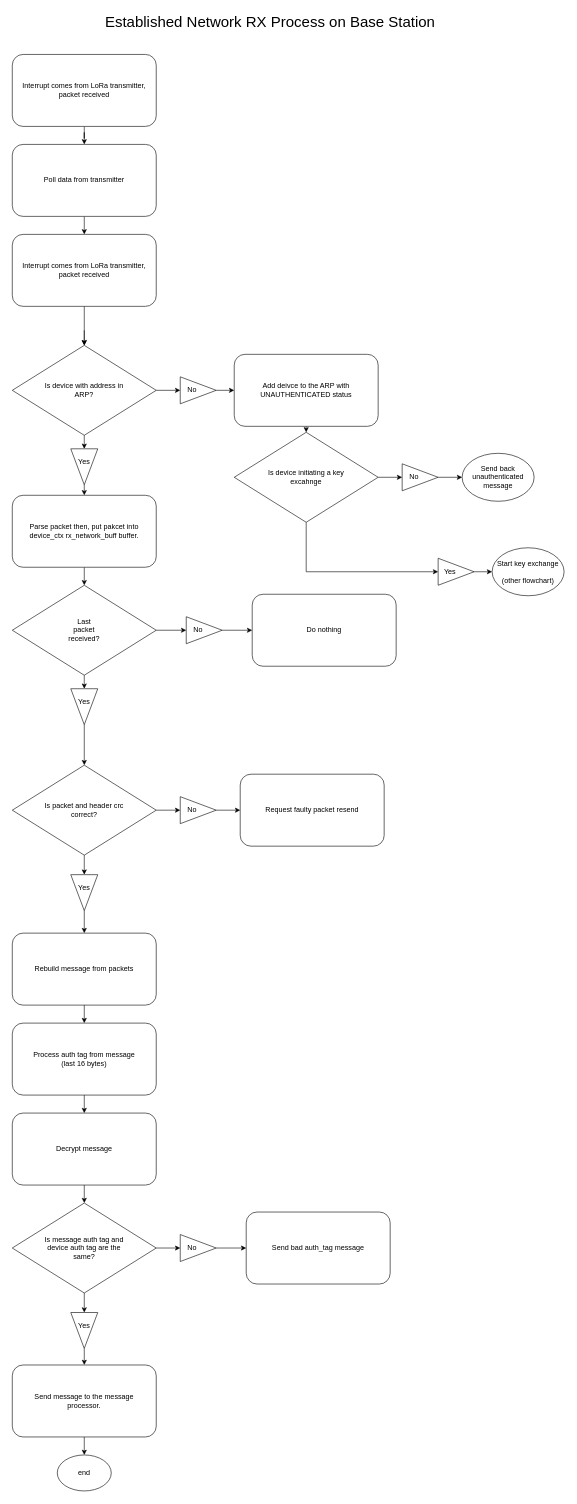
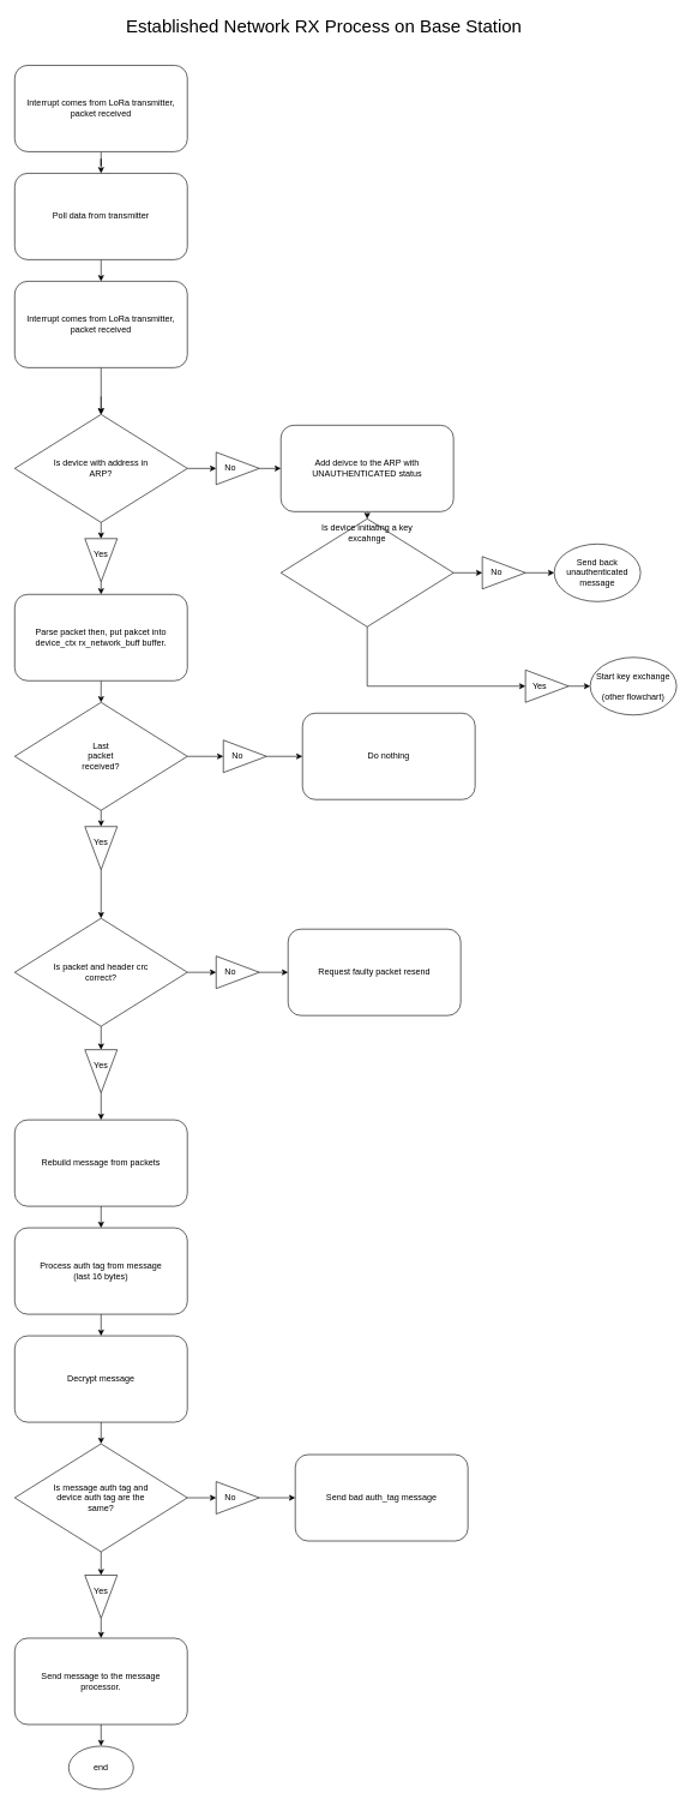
  <mxCell id="0" />
  <mxCell id="1" parent="0" />
  <mxCell id="2" value="&lt;font style=&quot;font-size: 25px;&quot;&gt;Established Network RX Process on Base Station&lt;br&gt;&lt;/font&gt;" style="text;html=1;strokeColor=none;fillColor=none;align=center;verticalAlign=middle;whiteSpace=wrap;rounded=0;" parent="1" vertex="1"><mxGeometry x="140" y="20" width="620" height="30" as="geometry" /></mxCell>
  <mxCell id="3" style="edgeStyle=orthogonalEdgeStyle;rounded=0;orthogonalLoop=1;jettySize=auto;html=1;entryX=0.5;entryY=0;entryDx=0;entryDy=0;fontSize=12;" parent="1" source="4" target="7" edge="1"><mxGeometry relative="1" as="geometry" /></mxCell>
  <mxCell id="4" value="" style="rounded=1;whiteSpace=wrap;html=1;fontSize=25;" parent="1" vertex="1"><mxGeometry x="20" y="90" width="240" height="120" as="geometry" /></mxCell>
  <mxCell id="5" value="Interrupt comes from LoRa transmitter, packet received" style="text;html=1;strokeColor=none;fillColor=none;align=center;verticalAlign=middle;whiteSpace=wrap;rounded=0;fontSize=12;" parent="1" vertex="1"><mxGeometry x="30" y="100" width="220" height="100" as="geometry" /></mxCell>
  <mxCell id="6" style="edgeStyle=orthogonalEdgeStyle;rounded=0;orthogonalLoop=1;jettySize=auto;html=1;exitX=0.5;exitY=1;exitDx=0;exitDy=0;entryX=0.5;entryY=0;entryDx=0;entryDy=0;fontSize=12;" parent="1" source="7" target="10" edge="1"><mxGeometry relative="1" as="geometry" /></mxCell>
  <mxCell id="7" value="" style="rounded=1;whiteSpace=wrap;html=1;fontSize=25;" parent="1" vertex="1"><mxGeometry x="20" y="240" width="240" height="120" as="geometry" /></mxCell>
  <mxCell id="8" value="Poll data from transmitter" style="text;html=1;strokeColor=none;fillColor=none;align=center;verticalAlign=middle;whiteSpace=wrap;rounded=0;fontSize=12;" parent="1" vertex="1"><mxGeometry x="30" y="250" width="220" height="100" as="geometry" /></mxCell>
  <mxCell id="9" style="edgeStyle=orthogonalEdgeStyle;rounded=0;orthogonalLoop=1;jettySize=auto;html=1;exitX=0.5;exitY=1;exitDx=0;exitDy=0;entryX=0.5;entryY=0;entryDx=0;entryDy=0;fontSize=12;" parent="1" source="10" target="33" edge="1"><mxGeometry relative="1" as="geometry"><mxPoint x="140" y="562.5" as="targetPoint" /></mxGeometry></mxCell>
  <mxCell id="10" value="" style="rounded=1;whiteSpace=wrap;html=1;fontSize=25;" parent="1" vertex="1"><mxGeometry x="20" y="390" width="240" height="120" as="geometry" /></mxCell>
  <mxCell id="11" value="Interrupt comes from LoRa transmitter, packet received" style="text;html=1;strokeColor=none;fillColor=none;align=center;verticalAlign=middle;whiteSpace=wrap;rounded=0;fontSize=12;" parent="1" vertex="1"><mxGeometry x="30" y="400" width="220" height="100" as="geometry" /></mxCell>
  <mxCell id="12" style="edgeStyle=orthogonalEdgeStyle;rounded=0;orthogonalLoop=1;jettySize=auto;html=1;exitX=0.5;exitY=1;exitDx=0;exitDy=0;entryX=0.5;entryY=0;entryDx=0;entryDy=0;fontSize=12;" parent="1" source="13" target="17" edge="1"><mxGeometry relative="1" as="geometry" /></mxCell>
  <mxCell id="13" value="" style="rounded=1;whiteSpace=wrap;html=1;fontSize=25;" parent="1" vertex="1"><mxGeometry x="20" y="825" width="240" height="120" as="geometry" /></mxCell>
  <mxCell id="14" value="Parse packet then, put pakcet into device_ctx rx_network_buff buffer." style="text;html=1;strokeColor=none;fillColor=none;align=center;verticalAlign=middle;whiteSpace=wrap;rounded=0;fontSize=12;" parent="1" vertex="1"><mxGeometry x="30" y="835" width="220" height="100" as="geometry" /></mxCell>
  <mxCell id="15" style="edgeStyle=orthogonalEdgeStyle;rounded=0;orthogonalLoop=1;jettySize=auto;html=1;exitX=0.5;exitY=1;exitDx=0;exitDy=0;entryX=0;entryY=0.5;entryDx=0;entryDy=0;fontSize=12;" parent="1" source="17" target="23" edge="1"><mxGeometry relative="1" as="geometry" /></mxCell>
  <mxCell id="16" style="edgeStyle=orthogonalEdgeStyle;rounded=0;orthogonalLoop=1;jettySize=auto;html=1;exitX=1;exitY=0.5;exitDx=0;exitDy=0;entryX=0;entryY=0.5;entryDx=0;entryDy=0;fontSize=12;" parent="1" source="17" target="21" edge="1"><mxGeometry relative="1" as="geometry" /></mxCell>
  <mxCell id="17" value="" style="rhombus;whiteSpace=wrap;html=1;fontSize=12;" parent="1" vertex="1"><mxGeometry x="20" y="975" width="240" height="150" as="geometry" /></mxCell>
  <mxCell id="18" value="Last packet received?" style="text;html=1;strokeColor=none;fillColor=none;align=center;verticalAlign=middle;whiteSpace=wrap;rounded=0;fontSize=12;" parent="1" vertex="1"><mxGeometry x="110" y="1035" width="60" height="30" as="geometry" /></mxCell>
  <mxCell id="19" style="edgeStyle=orthogonalEdgeStyle;rounded=0;orthogonalLoop=1;jettySize=auto;html=1;exitX=1;exitY=0.5;exitDx=0;exitDy=0;entryX=0;entryY=0.5;entryDx=0;entryDy=0;fontSize=12;" parent="1" source="20" target="28" edge="1"><mxGeometry relative="1" as="geometry" /></mxCell>
  <mxCell id="20" value="" style="triangle;whiteSpace=wrap;html=1;fontSize=12;" parent="1" vertex="1"><mxGeometry x="310" y="1027.5" width="60" height="45" as="geometry" /></mxCell>
  <mxCell id="21" value="No" style="text;html=1;strokeColor=none;fillColor=none;align=center;verticalAlign=middle;whiteSpace=wrap;rounded=0;fontSize=12;" parent="1" vertex="1"><mxGeometry x="310" y="1035" width="40" height="30" as="geometry" /></mxCell>
  <mxCell id="22" style="edgeStyle=orthogonalEdgeStyle;rounded=0;orthogonalLoop=1;jettySize=auto;html=1;exitX=1;exitY=0.5;exitDx=0;exitDy=0;entryX=0.5;entryY=0;entryDx=0;entryDy=0;" edge="1" parent="1" source="23" target="69"><mxGeometry relative="1" as="geometry" /></mxCell>
  <mxCell id="23" value="" style="triangle;whiteSpace=wrap;html=1;fontSize=12;rotation=90;" parent="1" vertex="1"><mxGeometry x="110" y="1155" width="60" height="45" as="geometry" /></mxCell>
  <mxCell id="24" value="Yes" style="text;html=1;strokeColor=none;fillColor=none;align=center;verticalAlign=middle;whiteSpace=wrap;rounded=0;fontSize=12;" parent="1" vertex="1"><mxGeometry x="125" y="1155" width="30" height="30" as="geometry" /></mxCell>
  <mxCell id="25" style="edgeStyle=orthogonalEdgeStyle;rounded=0;orthogonalLoop=1;jettySize=auto;html=1;exitX=0.5;exitY=1;exitDx=0;exitDy=0;entryX=0.5;entryY=0;entryDx=0;entryDy=0;fontSize=12;" parent="1" source="26" target="45" edge="1"><mxGeometry relative="1" as="geometry" /></mxCell>
  <mxCell id="26" value="" style="rounded=1;whiteSpace=wrap;html=1;fontSize=25;" parent="1" vertex="1"><mxGeometry x="20" y="1555" width="240" height="120" as="geometry" /></mxCell>
  <mxCell id="27" value="Rebuild message from packets" style="text;html=1;strokeColor=none;fillColor=none;align=center;verticalAlign=middle;whiteSpace=wrap;rounded=0;fontSize=12;" parent="1" vertex="1"><mxGeometry x="30" y="1565" width="220" height="100" as="geometry" /></mxCell>
  <mxCell id="28" value="" style="rounded=1;whiteSpace=wrap;html=1;fontSize=25;" parent="1" vertex="1"><mxGeometry x="420" y="990" width="240" height="120" as="geometry" /></mxCell>
  <mxCell id="29" value="Do nothing" style="text;html=1;strokeColor=none;fillColor=none;align=center;verticalAlign=middle;whiteSpace=wrap;rounded=0;fontSize=12;" parent="1" vertex="1"><mxGeometry x="430" y="1000" width="220" height="100" as="geometry" /></mxCell>
  <mxCell id="30" style="edgeStyle=orthogonalEdgeStyle;rounded=0;orthogonalLoop=1;jettySize=auto;html=1;exitX=1;exitY=0.5;exitDx=0;exitDy=0;entryX=0.5;entryY=0;entryDx=0;entryDy=0;fontSize=12;" parent="1" target="33" edge="1"><mxGeometry relative="1" as="geometry"><mxPoint x="140" y="550" as="sourcePoint" /></mxGeometry></mxCell>
  <mxCell id="31" style="edgeStyle=orthogonalEdgeStyle;rounded=0;orthogonalLoop=1;jettySize=auto;html=1;exitX=0.5;exitY=1;exitDx=0;exitDy=0;entryX=0;entryY=0.5;entryDx=0;entryDy=0;fontSize=12;" parent="1" source="33" target="36" edge="1"><mxGeometry relative="1" as="geometry" /></mxCell>
  <mxCell id="32" style="edgeStyle=orthogonalEdgeStyle;rounded=0;orthogonalLoop=1;jettySize=auto;html=1;exitX=1;exitY=0.5;exitDx=0;exitDy=0;entryX=0;entryY=0.5;entryDx=0;entryDy=0;fontSize=12;" parent="1" source="33" target="40" edge="1"><mxGeometry relative="1" as="geometry" /></mxCell>
  <mxCell id="33" value="" style="rhombus;whiteSpace=wrap;html=1;fontSize=12;" parent="1" vertex="1"><mxGeometry x="20" y="575" width="240" height="150" as="geometry" /></mxCell>
  <mxCell id="34" value="Is device with address in ARP?" style="text;html=1;strokeColor=none;fillColor=none;align=center;verticalAlign=middle;whiteSpace=wrap;rounded=0;fontSize=12;" parent="1" vertex="1"><mxGeometry x="60" y="635" width="160" height="30" as="geometry" /></mxCell>
  <mxCell id="35" style="edgeStyle=orthogonalEdgeStyle;rounded=0;orthogonalLoop=1;jettySize=auto;html=1;exitX=1;exitY=0.5;exitDx=0;exitDy=0;entryX=0.5;entryY=0;entryDx=0;entryDy=0;fontSize=12;" parent="1" source="36" target="13" edge="1"><mxGeometry relative="1" as="geometry" /></mxCell>
  <mxCell id="36" value="" style="triangle;whiteSpace=wrap;html=1;fontSize=12;rotation=90;" parent="1" vertex="1"><mxGeometry x="110" y="755" width="60" height="45" as="geometry" /></mxCell>
  <mxCell id="37" value="Yes" style="text;html=1;strokeColor=none;fillColor=none;align=center;verticalAlign=middle;whiteSpace=wrap;rounded=0;fontSize=12;" parent="1" vertex="1"><mxGeometry x="125" y="755" width="30" height="30" as="geometry" /></mxCell>
  <mxCell id="38" style="edgeStyle=orthogonalEdgeStyle;rounded=0;orthogonalLoop=1;jettySize=auto;html=1;exitX=1;exitY=0.5;exitDx=0;exitDy=0;entryX=0;entryY=0.5;entryDx=0;entryDy=0;fontSize=12;" parent="1" source="39" target="42" edge="1"><mxGeometry relative="1" as="geometry" /></mxCell>
  <mxCell id="39" value="" style="triangle;whiteSpace=wrap;html=1;fontSize=12;" parent="1" vertex="1"><mxGeometry x="300" y="627.5" width="60" height="45" as="geometry" /></mxCell>
  <mxCell id="40" value="No" style="text;html=1;strokeColor=none;fillColor=none;align=center;verticalAlign=middle;whiteSpace=wrap;rounded=0;fontSize=12;" parent="1" vertex="1"><mxGeometry x="300" y="635" width="40" height="30" as="geometry" /></mxCell>
  <mxCell id="41" style="edgeStyle=orthogonalEdgeStyle;rounded=0;orthogonalLoop=1;jettySize=auto;html=1;exitX=0.5;exitY=1;exitDx=0;exitDy=0;entryX=0.5;entryY=0;entryDx=0;entryDy=0;" edge="1" parent="1" source="42" target="81"><mxGeometry relative="1" as="geometry" /></mxCell>
  <mxCell id="42" value="" style="rounded=1;whiteSpace=wrap;html=1;fontSize=25;" parent="1" vertex="1"><mxGeometry x="390" y="590" width="240" height="120" as="geometry" /></mxCell>
  <mxCell id="43" value="&lt;div&gt;Add deivce to the ARP with UNAUTHENTICATED status&lt;/div&gt;" style="text;html=1;strokeColor=none;fillColor=none;align=center;verticalAlign=middle;whiteSpace=wrap;rounded=0;fontSize=12;" parent="1" vertex="1"><mxGeometry x="400" y="600" width="220" height="100" as="geometry" /></mxCell>
  <mxCell id="44" style="edgeStyle=orthogonalEdgeStyle;rounded=0;orthogonalLoop=1;jettySize=auto;html=1;exitX=0.5;exitY=1;exitDx=0;exitDy=0;entryX=0.5;entryY=0;entryDx=0;entryDy=0;fontSize=12;" parent="1" source="45" target="48" edge="1"><mxGeometry relative="1" as="geometry" /></mxCell>
  <mxCell id="45" value="" style="rounded=1;whiteSpace=wrap;html=1;fontSize=25;" parent="1" vertex="1"><mxGeometry x="20" y="1705" width="240" height="120" as="geometry" /></mxCell>
  <mxCell id="46" value="&lt;div&gt;Process auth tag from message&lt;/div&gt;&lt;div&gt;(last 16 bytes)&lt;br&gt;&lt;/div&gt;" style="text;html=1;strokeColor=none;fillColor=none;align=center;verticalAlign=middle;whiteSpace=wrap;rounded=0;fontSize=12;" parent="1" vertex="1"><mxGeometry x="30" y="1715" width="220" height="100" as="geometry" /></mxCell>
  <mxCell id="47" style="edgeStyle=orthogonalEdgeStyle;rounded=0;orthogonalLoop=1;jettySize=auto;html=1;exitX=0.5;exitY=1;exitDx=0;exitDy=0;entryX=0.5;entryY=0;entryDx=0;entryDy=0;fontSize=12;" parent="1" source="48" target="52" edge="1"><mxGeometry relative="1" as="geometry" /></mxCell>
  <mxCell id="48" value="" style="rounded=1;whiteSpace=wrap;html=1;fontSize=25;" parent="1" vertex="1"><mxGeometry x="20" y="1855" width="240" height="120" as="geometry" /></mxCell>
  <mxCell id="49" value="Decrypt message" style="text;html=1;strokeColor=none;fillColor=none;align=center;verticalAlign=middle;whiteSpace=wrap;rounded=0;fontSize=12;" parent="1" vertex="1"><mxGeometry x="30" y="1865" width="220" height="100" as="geometry" /></mxCell>
  <mxCell id="50" style="edgeStyle=orthogonalEdgeStyle;rounded=0;orthogonalLoop=1;jettySize=auto;html=1;exitX=1;exitY=0.5;exitDx=0;exitDy=0;entryX=0;entryY=0.5;entryDx=0;entryDy=0;fontSize=12;" parent="1" source="52" target="59" edge="1"><mxGeometry relative="1" as="geometry" /></mxCell>
  <mxCell id="51" style="edgeStyle=orthogonalEdgeStyle;rounded=0;orthogonalLoop=1;jettySize=auto;html=1;exitX=0.5;exitY=1;exitDx=0;exitDy=0;entryX=0;entryY=0.5;entryDx=0;entryDy=0;fontSize=12;" parent="1" source="52" target="55" edge="1"><mxGeometry relative="1" as="geometry" /></mxCell>
  <mxCell id="52" value="" style="rhombus;whiteSpace=wrap;html=1;fontSize=12;" parent="1" vertex="1"><mxGeometry x="20" y="2005" width="240" height="150" as="geometry" /></mxCell>
  <mxCell id="53" value="Is message auth tag and device auth tag are the same?" style="text;html=1;strokeColor=none;fillColor=none;align=center;verticalAlign=middle;whiteSpace=wrap;rounded=0;fontSize=12;" parent="1" vertex="1"><mxGeometry x="70" y="2065" width="140" height="30" as="geometry" /></mxCell>
  <mxCell id="54" style="edgeStyle=orthogonalEdgeStyle;rounded=0;orthogonalLoop=1;jettySize=auto;html=1;exitX=1;exitY=0.5;exitDx=0;exitDy=0;entryX=0.5;entryY=0;entryDx=0;entryDy=0;fontSize=12;" parent="1" source="55" target="63" edge="1"><mxGeometry relative="1" as="geometry" /></mxCell>
  <mxCell id="55" value="" style="triangle;whiteSpace=wrap;html=1;fontSize=12;rotation=90;" parent="1" vertex="1"><mxGeometry x="110" y="2195" width="60" height="45" as="geometry" /></mxCell>
  <mxCell id="56" value="Yes" style="text;html=1;strokeColor=none;fillColor=none;align=center;verticalAlign=middle;whiteSpace=wrap;rounded=0;fontSize=12;" parent="1" vertex="1"><mxGeometry x="125" y="2195" width="30" height="30" as="geometry" /></mxCell>
  <mxCell id="57" style="edgeStyle=orthogonalEdgeStyle;rounded=0;orthogonalLoop=1;jettySize=auto;html=1;exitX=1;exitY=0.5;exitDx=0;exitDy=0;entryX=0;entryY=0.5;entryDx=0;entryDy=0;fontSize=12;" parent="1" source="58" target="60" edge="1"><mxGeometry relative="1" as="geometry" /></mxCell>
  <mxCell id="58" value="" style="triangle;whiteSpace=wrap;html=1;fontSize=12;" parent="1" vertex="1"><mxGeometry x="300" y="2057.5" width="60" height="45" as="geometry" /></mxCell>
  <mxCell id="59" value="No" style="text;html=1;strokeColor=none;fillColor=none;align=center;verticalAlign=middle;whiteSpace=wrap;rounded=0;fontSize=12;" parent="1" vertex="1"><mxGeometry x="300" y="2065" width="40" height="30" as="geometry" /></mxCell>
  <mxCell id="60" value="" style="rounded=1;whiteSpace=wrap;html=1;fontSize=25;" parent="1" vertex="1"><mxGeometry x="410" y="2020" width="240" height="120" as="geometry" /></mxCell>
  <mxCell id="61" value="Send bad auth_tag message" style="text;html=1;strokeColor=none;fillColor=none;align=center;verticalAlign=middle;whiteSpace=wrap;rounded=0;fontSize=12;" parent="1" vertex="1"><mxGeometry x="420" y="2030" width="220" height="100" as="geometry" /></mxCell>
  <mxCell id="62" style="edgeStyle=orthogonalEdgeStyle;rounded=0;orthogonalLoop=1;jettySize=auto;html=1;exitX=0.5;exitY=1;exitDx=0;exitDy=0;entryX=0.5;entryY=0;entryDx=0;entryDy=0;fontSize=12;" parent="1" source="63" target="65" edge="1"><mxGeometry relative="1" as="geometry" /></mxCell>
  <mxCell id="63" value="" style="rounded=1;whiteSpace=wrap;html=1;fontSize=25;" parent="1" vertex="1"><mxGeometry x="20" y="2275" width="240" height="120" as="geometry" /></mxCell>
  <mxCell id="64" value="Send message to the message processor." style="text;html=1;strokeColor=none;fillColor=none;align=center;verticalAlign=middle;whiteSpace=wrap;rounded=0;fontSize=12;" parent="1" vertex="1"><mxGeometry x="30" y="2285" width="220" height="100" as="geometry" /></mxCell>
  <mxCell id="65" value="" style="ellipse;whiteSpace=wrap;html=1;fontSize=12;" parent="1" vertex="1"><mxGeometry x="95" y="2425" width="90" height="60" as="geometry" /></mxCell>
  <mxCell id="66" value="end" style="text;html=1;strokeColor=none;fillColor=none;align=center;verticalAlign=middle;whiteSpace=wrap;rounded=0;fontSize=12;" parent="1" vertex="1"><mxGeometry x="110" y="2440" width="60" height="30" as="geometry" /></mxCell>
  <mxCell id="67" style="edgeStyle=orthogonalEdgeStyle;rounded=0;orthogonalLoop=1;jettySize=auto;html=1;exitX=1;exitY=0.5;exitDx=0;exitDy=0;entryX=0;entryY=0.5;entryDx=0;entryDy=0;fontSize=12;" edge="1" parent="1" source="69" target="76"><mxGeometry relative="1" as="geometry" /></mxCell>
  <mxCell id="68" style="edgeStyle=orthogonalEdgeStyle;rounded=0;orthogonalLoop=1;jettySize=auto;html=1;exitX=0.5;exitY=1;exitDx=0;exitDy=0;entryX=0;entryY=0.5;entryDx=0;entryDy=0;fontSize=12;" edge="1" parent="1" target="72"><mxGeometry relative="1" as="geometry"><mxPoint x="140" y="1425" as="sourcePoint" /></mxGeometry></mxCell>
  <mxCell id="69" value="" style="rhombus;whiteSpace=wrap;html=1;fontSize=12;" vertex="1" parent="1"><mxGeometry x="20" y="1275" width="240" height="150" as="geometry" /></mxCell>
  <mxCell id="70" value="Is packet and header crc correct?" style="text;html=1;strokeColor=none;fillColor=none;align=center;verticalAlign=middle;whiteSpace=wrap;rounded=0;fontSize=12;" vertex="1" parent="1"><mxGeometry x="60" y="1335" width="160" height="30" as="geometry" /></mxCell>
  <mxCell id="71" style="edgeStyle=orthogonalEdgeStyle;rounded=0;orthogonalLoop=1;jettySize=auto;html=1;exitX=1;exitY=0.5;exitDx=0;exitDy=0;entryX=0.5;entryY=0;entryDx=0;entryDy=0;" edge="1" parent="1" source="72" target="26"><mxGeometry relative="1" as="geometry" /></mxCell>
  <mxCell id="72" value="" style="triangle;whiteSpace=wrap;html=1;fontSize=12;rotation=90;" vertex="1" parent="1"><mxGeometry x="110" y="1465" width="60" height="45" as="geometry" /></mxCell>
  <mxCell id="73" value="Yes" style="text;html=1;strokeColor=none;fillColor=none;align=center;verticalAlign=middle;whiteSpace=wrap;rounded=0;fontSize=12;" vertex="1" parent="1"><mxGeometry x="125" y="1465" width="30" height="30" as="geometry" /></mxCell>
  <mxCell id="74" style="edgeStyle=orthogonalEdgeStyle;rounded=0;orthogonalLoop=1;jettySize=auto;html=1;exitX=1;exitY=0.5;exitDx=0;exitDy=0;entryX=0;entryY=0.5;entryDx=0;entryDy=0;fontSize=12;" edge="1" parent="1" source="75" target="77"><mxGeometry relative="1" as="geometry" /></mxCell>
  <mxCell id="75" value="" style="triangle;whiteSpace=wrap;html=1;fontSize=12;" vertex="1" parent="1"><mxGeometry x="300" y="1327.5" width="60" height="45" as="geometry" /></mxCell>
  <mxCell id="76" value="No" style="text;html=1;strokeColor=none;fillColor=none;align=center;verticalAlign=middle;whiteSpace=wrap;rounded=0;fontSize=12;" vertex="1" parent="1"><mxGeometry x="300" y="1335" width="40" height="30" as="geometry" /></mxCell>
  <mxCell id="77" value="" style="rounded=1;whiteSpace=wrap;html=1;fontSize=25;" vertex="1" parent="1"><mxGeometry x="400" y="1290" width="240" height="120" as="geometry" /></mxCell>
  <mxCell id="78" value="Request faulty packet resend" style="text;html=1;strokeColor=none;fillColor=none;align=center;verticalAlign=middle;whiteSpace=wrap;rounded=0;fontSize=12;" vertex="1" parent="1"><mxGeometry x="410" y="1300" width="220" height="100" as="geometry" /></mxCell>
  <mxCell id="79" style="edgeStyle=orthogonalEdgeStyle;rounded=0;orthogonalLoop=1;jettySize=auto;html=1;exitX=0.5;exitY=1;exitDx=0;exitDy=0;entryX=0;entryY=0.5;entryDx=0;entryDy=0;fontSize=12;" edge="1" parent="1" source="81" target="84"><mxGeometry relative="1" as="geometry" /></mxCell>
  <mxCell id="80" style="edgeStyle=orthogonalEdgeStyle;rounded=0;orthogonalLoop=1;jettySize=auto;html=1;exitX=1;exitY=0.5;exitDx=0;exitDy=0;entryX=0;entryY=0.5;entryDx=0;entryDy=0;fontSize=12;" edge="1" parent="1" source="81" target="88"><mxGeometry relative="1" as="geometry" /></mxCell>
  <mxCell id="81" value="" style="rhombus;whiteSpace=wrap;html=1;fontSize=12;" vertex="1" parent="1"><mxGeometry x="390" y="720" width="240" height="150" as="geometry" /></mxCell>
- <mxCell id="82" value="Is device initiating a key excahnge" style="text;html=1;strokeColor=none;fillColor=none;align=center;verticalAlign=middle;whiteSpace=wrap;rounded=0;fontSize=12;" vertex="1" parent="1"><mxGeometry x="430" y="780" width="160" height="30" as="geometry" /></mxCell>
+ <mxCell id="82" value="Is device initiating a key excahnge" style="text;html=1;strokeColor=none;fillColor=none;align=center;verticalAlign=middle;whiteSpace=wrap;rounded=0;fontSize=12;" vertex="1" parent="1"><mxGeometry x="430" y="725" width="160" height="30" as="geometry" /></mxCell>
  <mxCell id="83" style="edgeStyle=orthogonalEdgeStyle;rounded=0;orthogonalLoop=1;jettySize=auto;html=1;exitX=1;exitY=0.5;exitDx=0;exitDy=0;entryX=0;entryY=0.5;entryDx=0;entryDy=0;" edge="1" parent="1" source="84" target="90"><mxGeometry relative="1" as="geometry" /></mxCell>
  <mxCell id="84" value="" style="triangle;whiteSpace=wrap;html=1;fontSize=12;rotation=0;" vertex="1" parent="1"><mxGeometry x="730" y="930" width="60" height="45" as="geometry" /></mxCell>
  <mxCell id="85" value="Yes" style="text;html=1;strokeColor=none;fillColor=none;align=center;verticalAlign=middle;whiteSpace=wrap;rounded=0;fontSize=12;" vertex="1" parent="1"><mxGeometry x="735" y="937.5" width="30" height="30" as="geometry" /></mxCell>
  <mxCell id="86" style="edgeStyle=orthogonalEdgeStyle;rounded=0;orthogonalLoop=1;jettySize=auto;html=1;exitX=1;exitY=0.5;exitDx=0;exitDy=0;entryX=0;entryY=0.5;entryDx=0;entryDy=0;" edge="1" parent="1" source="87" target="89"><mxGeometry relative="1" as="geometry" /></mxCell>
  <mxCell id="87" value="" style="triangle;whiteSpace=wrap;html=1;fontSize=12;" vertex="1" parent="1"><mxGeometry x="670" y="772.5" width="60" height="45" as="geometry" /></mxCell>
  <mxCell id="88" value="No" style="text;html=1;strokeColor=none;fillColor=none;align=center;verticalAlign=middle;whiteSpace=wrap;rounded=0;fontSize=12;" vertex="1" parent="1"><mxGeometry x="670" y="780" width="40" height="30" as="geometry" /></mxCell>
  <mxCell id="89" value="Send back unauthenticated message" style="ellipse;whiteSpace=wrap;html=1;" vertex="1" parent="1"><mxGeometry x="770" y="755" width="120" height="80" as="geometry" /></mxCell>
  <mxCell id="90" value="&lt;div&gt;Start key exchange&lt;/div&gt;&lt;div&gt;&lt;br&gt;&lt;/div&gt;&lt;div&gt;(other flowchart)&lt;br&gt;&lt;/div&gt;" style="ellipse;whiteSpace=wrap;html=1;" vertex="1" parent="1"><mxGeometry x="820" y="912.5" width="120" height="80" as="geometry" /></mxCell>
